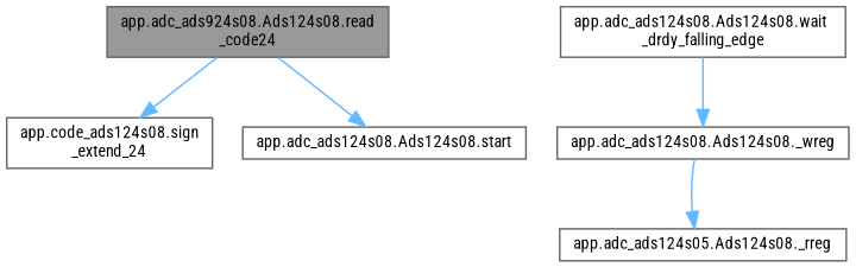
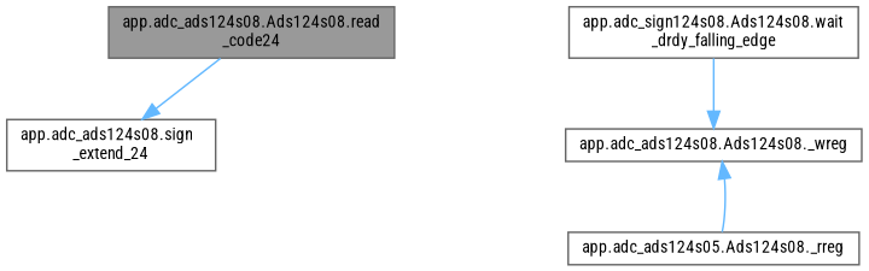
  digraph {
    fontname="Roboto Condensed"
    rankdir=TB
    node [color=grey40 fillcolor=white fontname="Roboto Condensed" fontsize=10 shape=box style=filled]
    edge [color=steelblue1 fontname="Roboto Condensed" fontsize=10 labelfontname=Helvetica labelfontsize=10 style=solid]
-   n1 [color=gray40 fillcolor=grey60 fontcolor=black height=0.2 label="app.adc_ads924s08.Ads124s08.read\l_code24" width=0.4]
-   n2 [height=0.2 label="app.code_ads124s08.sign\l_extend_24" width=0.4]
-   n3 [height=0.2 label="app.adc_ads124s08.Ads124s08.start" width=0.4]
-   n4 [height=0.2 label="app.adc_ads124s08.Ads124s08.wait\l_drdy_falling_edge" width=0.4]
+   n1 [color=gray40 fillcolor=grey60 fontcolor=black height=0.2 label="app.adc_ads124s08.Ads124s08.read\l_code24" width=0.4]
+   n2 [height=0.2 label="app.adc_ads124s08.sign\l_extend_24" width=0.4]
+   n4 [height=0.2 label="app.adc_sign124s08.Ads124s08.wait\l_drdy_falling_edge" width=0.4]
    n5 [height=0.2 label="app.adc_ads124s08.Ads124s08._wreg" width=0.4]
    n6 [height=0.2 label="app.adc_ads124s05.Ads124s08._rreg" width=0.4]
    n1 -> n2
-   n1 -> n3
    n4 -> n5
-   n5 -> n6
+   n6 -> n5
  }
